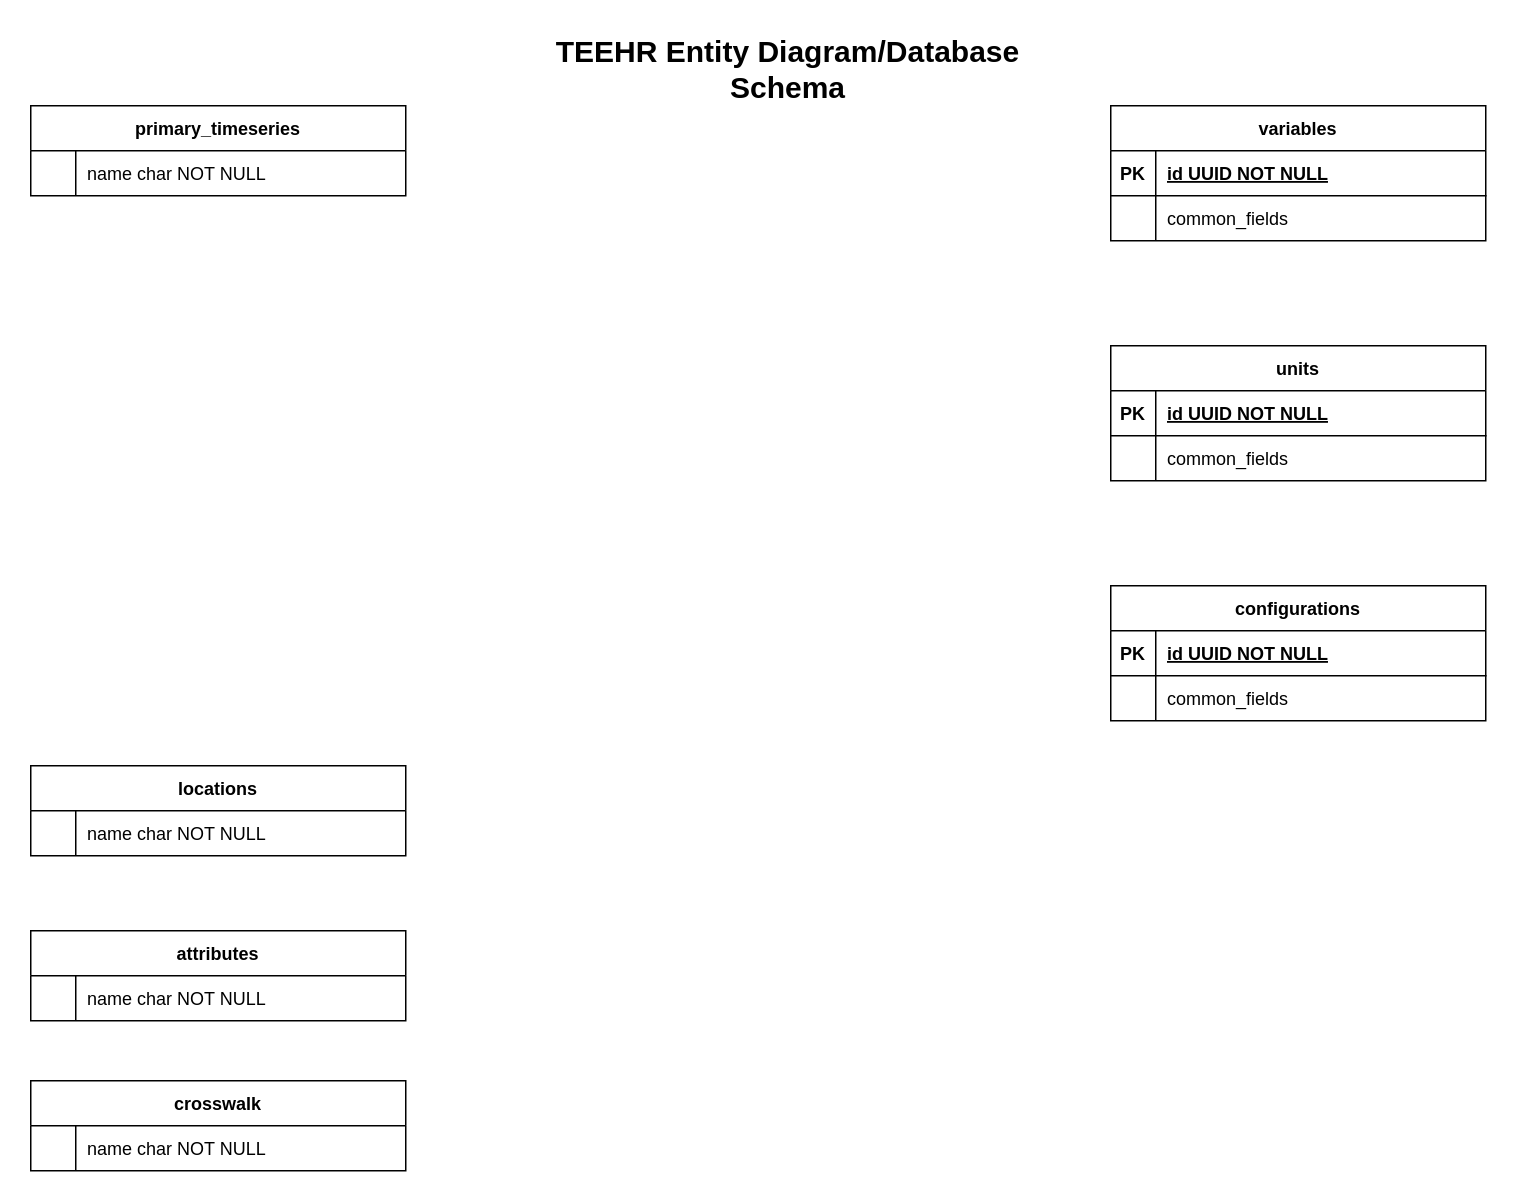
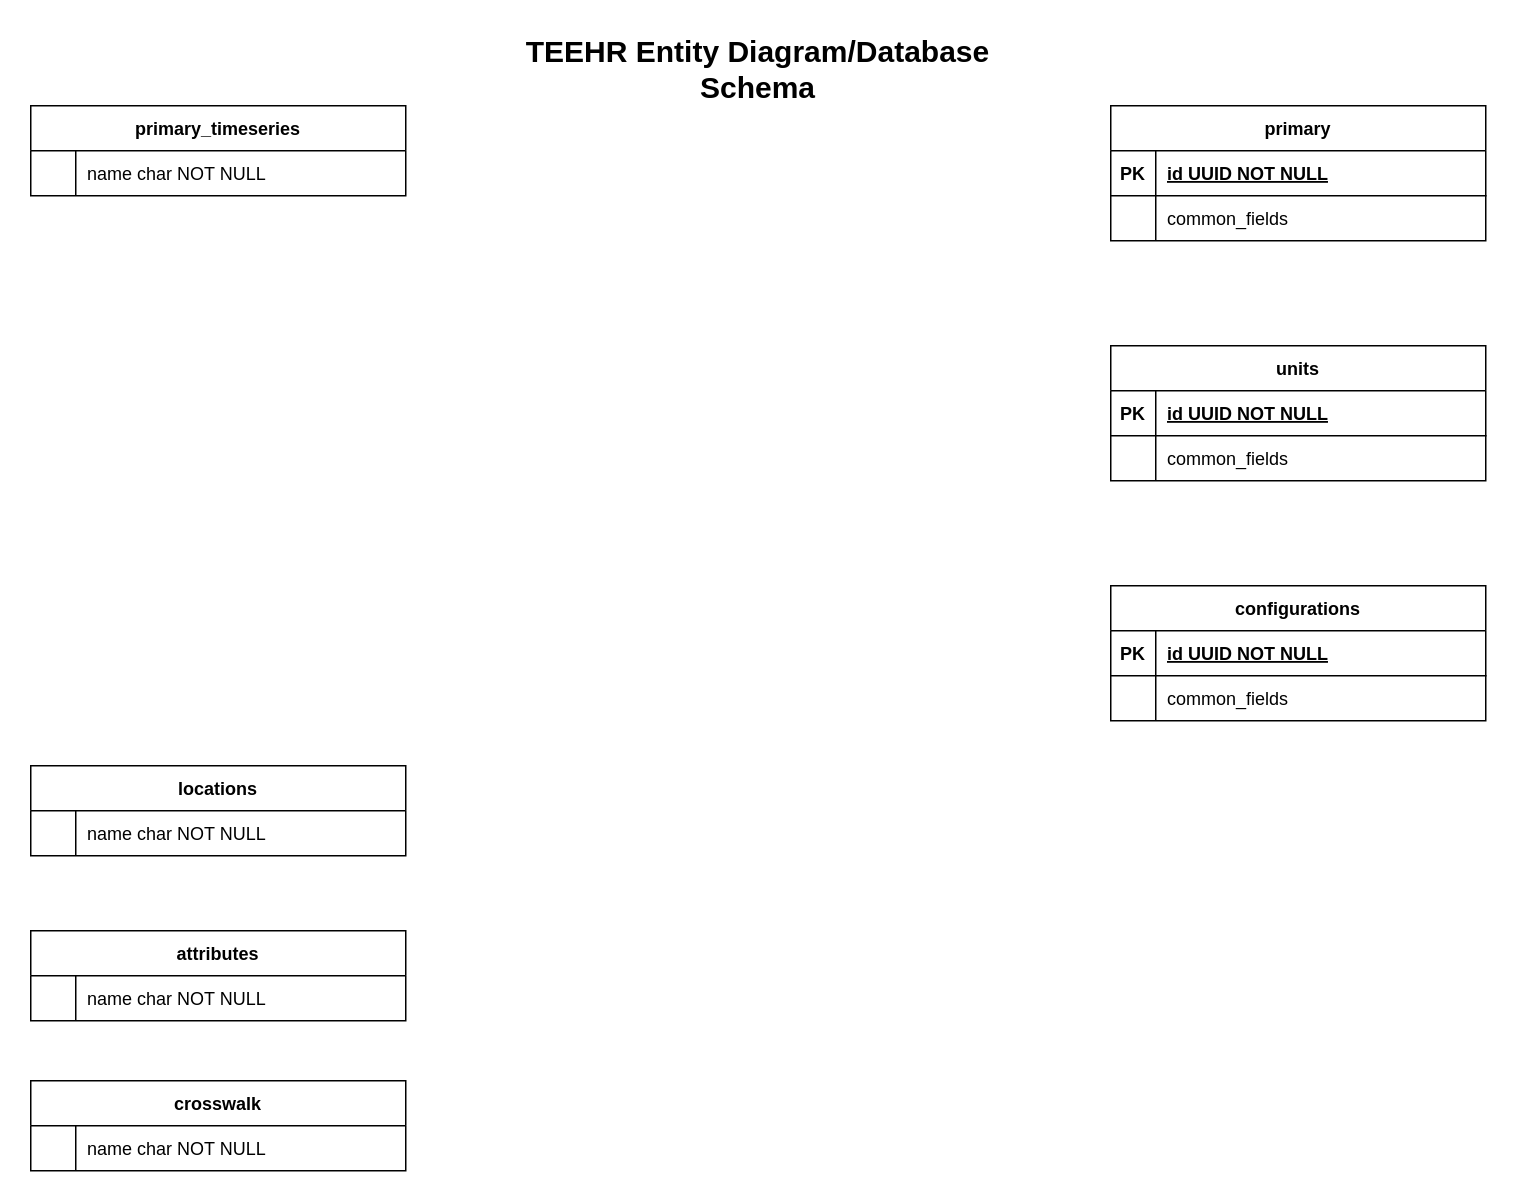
  <mxCell id="0" />
  <mxCell id="1" parent="0" />
  <mxCell id="2" value="primary_timeseries" style="shape=table;startSize=30;container=1;collapsible=1;childLayout=tableLayout;fixedRows=1;rowLines=0;fontStyle=1;align=center;resizeLast=1;" parent="1" vertex="1"><mxGeometry x="20" y="70" width="250" height="60" as="geometry" /></mxCell>
  <mxCell id="3" value="" style="shape=partialRectangle;collapsible=0;dropTarget=0;pointerEvents=0;fillColor=none;points=[[0,0.5],[1,0.5]];portConstraint=eastwest;top=0;left=0;right=0;bottom=0;" parent="2" vertex="1"><mxGeometry y="30" width="250" height="30" as="geometry" /></mxCell>
  <mxCell id="4" value="" style="shape=partialRectangle;overflow=hidden;connectable=0;fillColor=none;top=0;left=0;bottom=0;right=0;" parent="3" vertex="1"><mxGeometry width="30" height="30" as="geometry"><mxRectangle width="30" height="30" as="alternateBounds" /></mxGeometry></mxCell>
  <mxCell id="5" value="name char NOT NULL" style="shape=partialRectangle;overflow=hidden;connectable=0;fillColor=none;top=0;left=0;bottom=0;right=0;align=left;spacingLeft=6;" parent="3" vertex="1"><mxGeometry x="30" width="220" height="30" as="geometry"><mxRectangle width="220" height="30" as="alternateBounds" /></mxGeometry></mxCell>
- <mxCell id="6" value="TEEHR Entity Diagram/Database Schema" style="text;html=1;strokeColor=none;fillColor=none;align=center;verticalAlign=middle;whiteSpace=wrap;rounded=0;fontSize=20;fontStyle=1" parent="1" vertex="1"><mxGeometry x="360" y="20" width="330" height="50" as="geometry" /></mxCell>
- <mxCell id="7" value="variables" style="shape=table;startSize=30;container=1;collapsible=1;childLayout=tableLayout;fixedRows=1;rowLines=0;fontStyle=1;align=center;resizeLast=1;" parent="1" vertex="1"><mxGeometry x="740" y="70" width="250" height="90" as="geometry" /></mxCell>
+ <mxCell id="6" value="TEEHR Entity Diagram/Database Schema" style="text;html=1;strokeColor=none;fillColor=none;align=center;verticalAlign=middle;whiteSpace=wrap;rounded=0;fontSize=20;fontStyle=1" parent="1" vertex="1"><mxGeometry x="340" y="20" width="330" height="50" as="geometry" /></mxCell>
+ <mxCell id="7" value="primary" style="shape=table;startSize=30;container=1;collapsible=1;childLayout=tableLayout;fixedRows=1;rowLines=0;fontStyle=1;align=center;resizeLast=1;" parent="1" vertex="1"><mxGeometry x="740" y="70" width="250" height="90" as="geometry" /></mxCell>
  <mxCell id="8" value="" style="shape=partialRectangle;collapsible=0;dropTarget=0;pointerEvents=0;fillColor=none;points=[[0,0.5],[1,0.5]];portConstraint=eastwest;top=0;left=0;right=0;bottom=1;" parent="7" vertex="1"><mxGeometry y="30" width="250" height="30" as="geometry" /></mxCell>
  <mxCell id="9" value="PK" style="shape=partialRectangle;overflow=hidden;connectable=0;fillColor=none;top=0;left=0;bottom=0;right=0;fontStyle=1;" parent="8" vertex="1"><mxGeometry width="30" height="30" as="geometry"><mxRectangle width="30" height="30" as="alternateBounds" /></mxGeometry></mxCell>
  <mxCell id="10" value="id UUID NOT NULL " style="shape=partialRectangle;overflow=hidden;connectable=0;fillColor=none;top=0;left=0;bottom=0;right=0;align=left;spacingLeft=6;fontStyle=5;" parent="8" vertex="1"><mxGeometry x="30" width="220" height="30" as="geometry"><mxRectangle width="220" height="30" as="alternateBounds" /></mxGeometry></mxCell>
  <mxCell id="11" value="" style="shape=partialRectangle;collapsible=0;dropTarget=0;pointerEvents=0;fillColor=none;points=[[0,0.5],[1,0.5]];portConstraint=eastwest;top=0;left=0;right=0;bottom=0;" parent="7" vertex="1"><mxGeometry y="60" width="250" height="30" as="geometry" /></mxCell>
  <mxCell id="12" value="" style="shape=partialRectangle;overflow=hidden;connectable=0;fillColor=none;top=0;left=0;bottom=0;right=0;" parent="11" vertex="1"><mxGeometry width="30" height="30" as="geometry"><mxRectangle width="30" height="30" as="alternateBounds" /></mxGeometry></mxCell>
  <mxCell id="13" value="common_fields" style="shape=partialRectangle;overflow=hidden;connectable=0;fillColor=none;top=0;left=0;bottom=0;right=0;align=left;spacingLeft=6;" parent="11" vertex="1"><mxGeometry x="30" width="220" height="30" as="geometry"><mxRectangle width="220" height="30" as="alternateBounds" /></mxGeometry></mxCell>
  <mxCell id="14" value="units" style="shape=table;startSize=30;container=1;collapsible=1;childLayout=tableLayout;fixedRows=1;rowLines=0;fontStyle=1;align=center;resizeLast=1;" parent="1" vertex="1"><mxGeometry x="740" y="230" width="250" height="90" as="geometry" /></mxCell>
  <mxCell id="15" value="" style="shape=partialRectangle;collapsible=0;dropTarget=0;pointerEvents=0;fillColor=none;points=[[0,0.5],[1,0.5]];portConstraint=eastwest;top=0;left=0;right=0;bottom=1;" parent="14" vertex="1"><mxGeometry y="30" width="250" height="30" as="geometry" /></mxCell>
  <mxCell id="16" value="PK" style="shape=partialRectangle;overflow=hidden;connectable=0;fillColor=none;top=0;left=0;bottom=0;right=0;fontStyle=1;" parent="15" vertex="1"><mxGeometry width="30" height="30" as="geometry"><mxRectangle width="30" height="30" as="alternateBounds" /></mxGeometry></mxCell>
  <mxCell id="17" value="id UUID NOT NULL " style="shape=partialRectangle;overflow=hidden;connectable=0;fillColor=none;top=0;left=0;bottom=0;right=0;align=left;spacingLeft=6;fontStyle=5;" parent="15" vertex="1"><mxGeometry x="30" width="220" height="30" as="geometry"><mxRectangle width="220" height="30" as="alternateBounds" /></mxGeometry></mxCell>
  <mxCell id="18" value="" style="shape=partialRectangle;collapsible=0;dropTarget=0;pointerEvents=0;fillColor=none;points=[[0,0.5],[1,0.5]];portConstraint=eastwest;top=0;left=0;right=0;bottom=0;" parent="14" vertex="1"><mxGeometry y="60" width="250" height="30" as="geometry" /></mxCell>
  <mxCell id="19" value="" style="shape=partialRectangle;overflow=hidden;connectable=0;fillColor=none;top=0;left=0;bottom=0;right=0;" parent="18" vertex="1"><mxGeometry width="30" height="30" as="geometry"><mxRectangle width="30" height="30" as="alternateBounds" /></mxGeometry></mxCell>
  <mxCell id="20" value="common_fields" style="shape=partialRectangle;overflow=hidden;connectable=0;fillColor=none;top=0;left=0;bottom=0;right=0;align=left;spacingLeft=6;" parent="18" vertex="1"><mxGeometry x="30" width="220" height="30" as="geometry"><mxRectangle width="220" height="30" as="alternateBounds" /></mxGeometry></mxCell>
  <mxCell id="21" value="configurations" style="shape=table;startSize=30;container=1;collapsible=1;childLayout=tableLayout;fixedRows=1;rowLines=0;fontStyle=1;align=center;resizeLast=1;" parent="1" vertex="1"><mxGeometry x="740" y="390" width="250" height="90" as="geometry" /></mxCell>
  <mxCell id="22" value="" style="shape=partialRectangle;collapsible=0;dropTarget=0;pointerEvents=0;fillColor=none;points=[[0,0.5],[1,0.5]];portConstraint=eastwest;top=0;left=0;right=0;bottom=1;" parent="21" vertex="1"><mxGeometry y="30" width="250" height="30" as="geometry" /></mxCell>
  <mxCell id="23" value="PK" style="shape=partialRectangle;overflow=hidden;connectable=0;fillColor=none;top=0;left=0;bottom=0;right=0;fontStyle=1;" parent="22" vertex="1"><mxGeometry width="30" height="30" as="geometry"><mxRectangle width="30" height="30" as="alternateBounds" /></mxGeometry></mxCell>
  <mxCell id="24" value="id UUID NOT NULL " style="shape=partialRectangle;overflow=hidden;connectable=0;fillColor=none;top=0;left=0;bottom=0;right=0;align=left;spacingLeft=6;fontStyle=5;" parent="22" vertex="1"><mxGeometry x="30" width="220" height="30" as="geometry"><mxRectangle width="220" height="30" as="alternateBounds" /></mxGeometry></mxCell>
  <mxCell id="25" value="" style="shape=partialRectangle;collapsible=0;dropTarget=0;pointerEvents=0;fillColor=none;points=[[0,0.5],[1,0.5]];portConstraint=eastwest;top=0;left=0;right=0;bottom=0;" parent="21" vertex="1"><mxGeometry y="60" width="250" height="30" as="geometry" /></mxCell>
  <mxCell id="26" value="" style="shape=partialRectangle;overflow=hidden;connectable=0;fillColor=none;top=0;left=0;bottom=0;right=0;" parent="25" vertex="1"><mxGeometry width="30" height="30" as="geometry"><mxRectangle width="30" height="30" as="alternateBounds" /></mxGeometry></mxCell>
  <mxCell id="27" value="common_fields" style="shape=partialRectangle;overflow=hidden;connectable=0;fillColor=none;top=0;left=0;bottom=0;right=0;align=left;spacingLeft=6;" parent="25" vertex="1"><mxGeometry x="30" width="220" height="30" as="geometry"><mxRectangle width="220" height="30" as="alternateBounds" /></mxGeometry></mxCell>
  <mxCell id="28" value="locations" style="shape=table;startSize=30;container=1;collapsible=1;childLayout=tableLayout;fixedRows=1;rowLines=0;fontStyle=1;align=center;resizeLast=1;" vertex="1" parent="1"><mxGeometry x="20" y="510" width="250" height="60" as="geometry" /></mxCell>
  <mxCell id="29" value="" style="shape=partialRectangle;collapsible=0;dropTarget=0;pointerEvents=0;fillColor=none;points=[[0,0.5],[1,0.5]];portConstraint=eastwest;top=0;left=0;right=0;bottom=0;" vertex="1" parent="28"><mxGeometry y="30" width="250" height="30" as="geometry" /></mxCell>
  <mxCell id="30" value="" style="shape=partialRectangle;overflow=hidden;connectable=0;fillColor=none;top=0;left=0;bottom=0;right=0;" vertex="1" parent="29"><mxGeometry width="30" height="30" as="geometry"><mxRectangle width="30" height="30" as="alternateBounds" /></mxGeometry></mxCell>
  <mxCell id="31" value="name char NOT NULL" style="shape=partialRectangle;overflow=hidden;connectable=0;fillColor=none;top=0;left=0;bottom=0;right=0;align=left;spacingLeft=6;" vertex="1" parent="29"><mxGeometry x="30" width="220" height="30" as="geometry"><mxRectangle width="220" height="30" as="alternateBounds" /></mxGeometry></mxCell>
  <mxCell id="32" value="attributes" style="shape=table;startSize=30;container=1;collapsible=1;childLayout=tableLayout;fixedRows=1;rowLines=0;fontStyle=1;align=center;resizeLast=1;" vertex="1" parent="1"><mxGeometry x="20" y="620" width="250" height="60" as="geometry" /></mxCell>
  <mxCell id="33" value="" style="shape=partialRectangle;collapsible=0;dropTarget=0;pointerEvents=0;fillColor=none;points=[[0,0.5],[1,0.5]];portConstraint=eastwest;top=0;left=0;right=0;bottom=0;" vertex="1" parent="32"><mxGeometry y="30" width="250" height="30" as="geometry" /></mxCell>
  <mxCell id="34" value="" style="shape=partialRectangle;overflow=hidden;connectable=0;fillColor=none;top=0;left=0;bottom=0;right=0;" vertex="1" parent="33"><mxGeometry width="30" height="30" as="geometry"><mxRectangle width="30" height="30" as="alternateBounds" /></mxGeometry></mxCell>
  <mxCell id="35" value="name char NOT NULL" style="shape=partialRectangle;overflow=hidden;connectable=0;fillColor=none;top=0;left=0;bottom=0;right=0;align=left;spacingLeft=6;" vertex="1" parent="33"><mxGeometry x="30" width="220" height="30" as="geometry"><mxRectangle width="220" height="30" as="alternateBounds" /></mxGeometry></mxCell>
  <mxCell id="36" value="crosswalk" style="shape=table;startSize=30;container=1;collapsible=1;childLayout=tableLayout;fixedRows=1;rowLines=0;fontStyle=1;align=center;resizeLast=1;" vertex="1" parent="1"><mxGeometry x="20" y="720" width="250" height="60" as="geometry" /></mxCell>
  <mxCell id="37" value="" style="shape=partialRectangle;collapsible=0;dropTarget=0;pointerEvents=0;fillColor=none;points=[[0,0.5],[1,0.5]];portConstraint=eastwest;top=0;left=0;right=0;bottom=0;" vertex="1" parent="36"><mxGeometry y="30" width="250" height="30" as="geometry" /></mxCell>
  <mxCell id="38" value="" style="shape=partialRectangle;overflow=hidden;connectable=0;fillColor=none;top=0;left=0;bottom=0;right=0;" vertex="1" parent="37"><mxGeometry width="30" height="30" as="geometry"><mxRectangle width="30" height="30" as="alternateBounds" /></mxGeometry></mxCell>
  <mxCell id="39" value="name char NOT NULL" style="shape=partialRectangle;overflow=hidden;connectable=0;fillColor=none;top=0;left=0;bottom=0;right=0;align=left;spacingLeft=6;" vertex="1" parent="37"><mxGeometry x="30" width="220" height="30" as="geometry"><mxRectangle width="220" height="30" as="alternateBounds" /></mxGeometry></mxCell>
